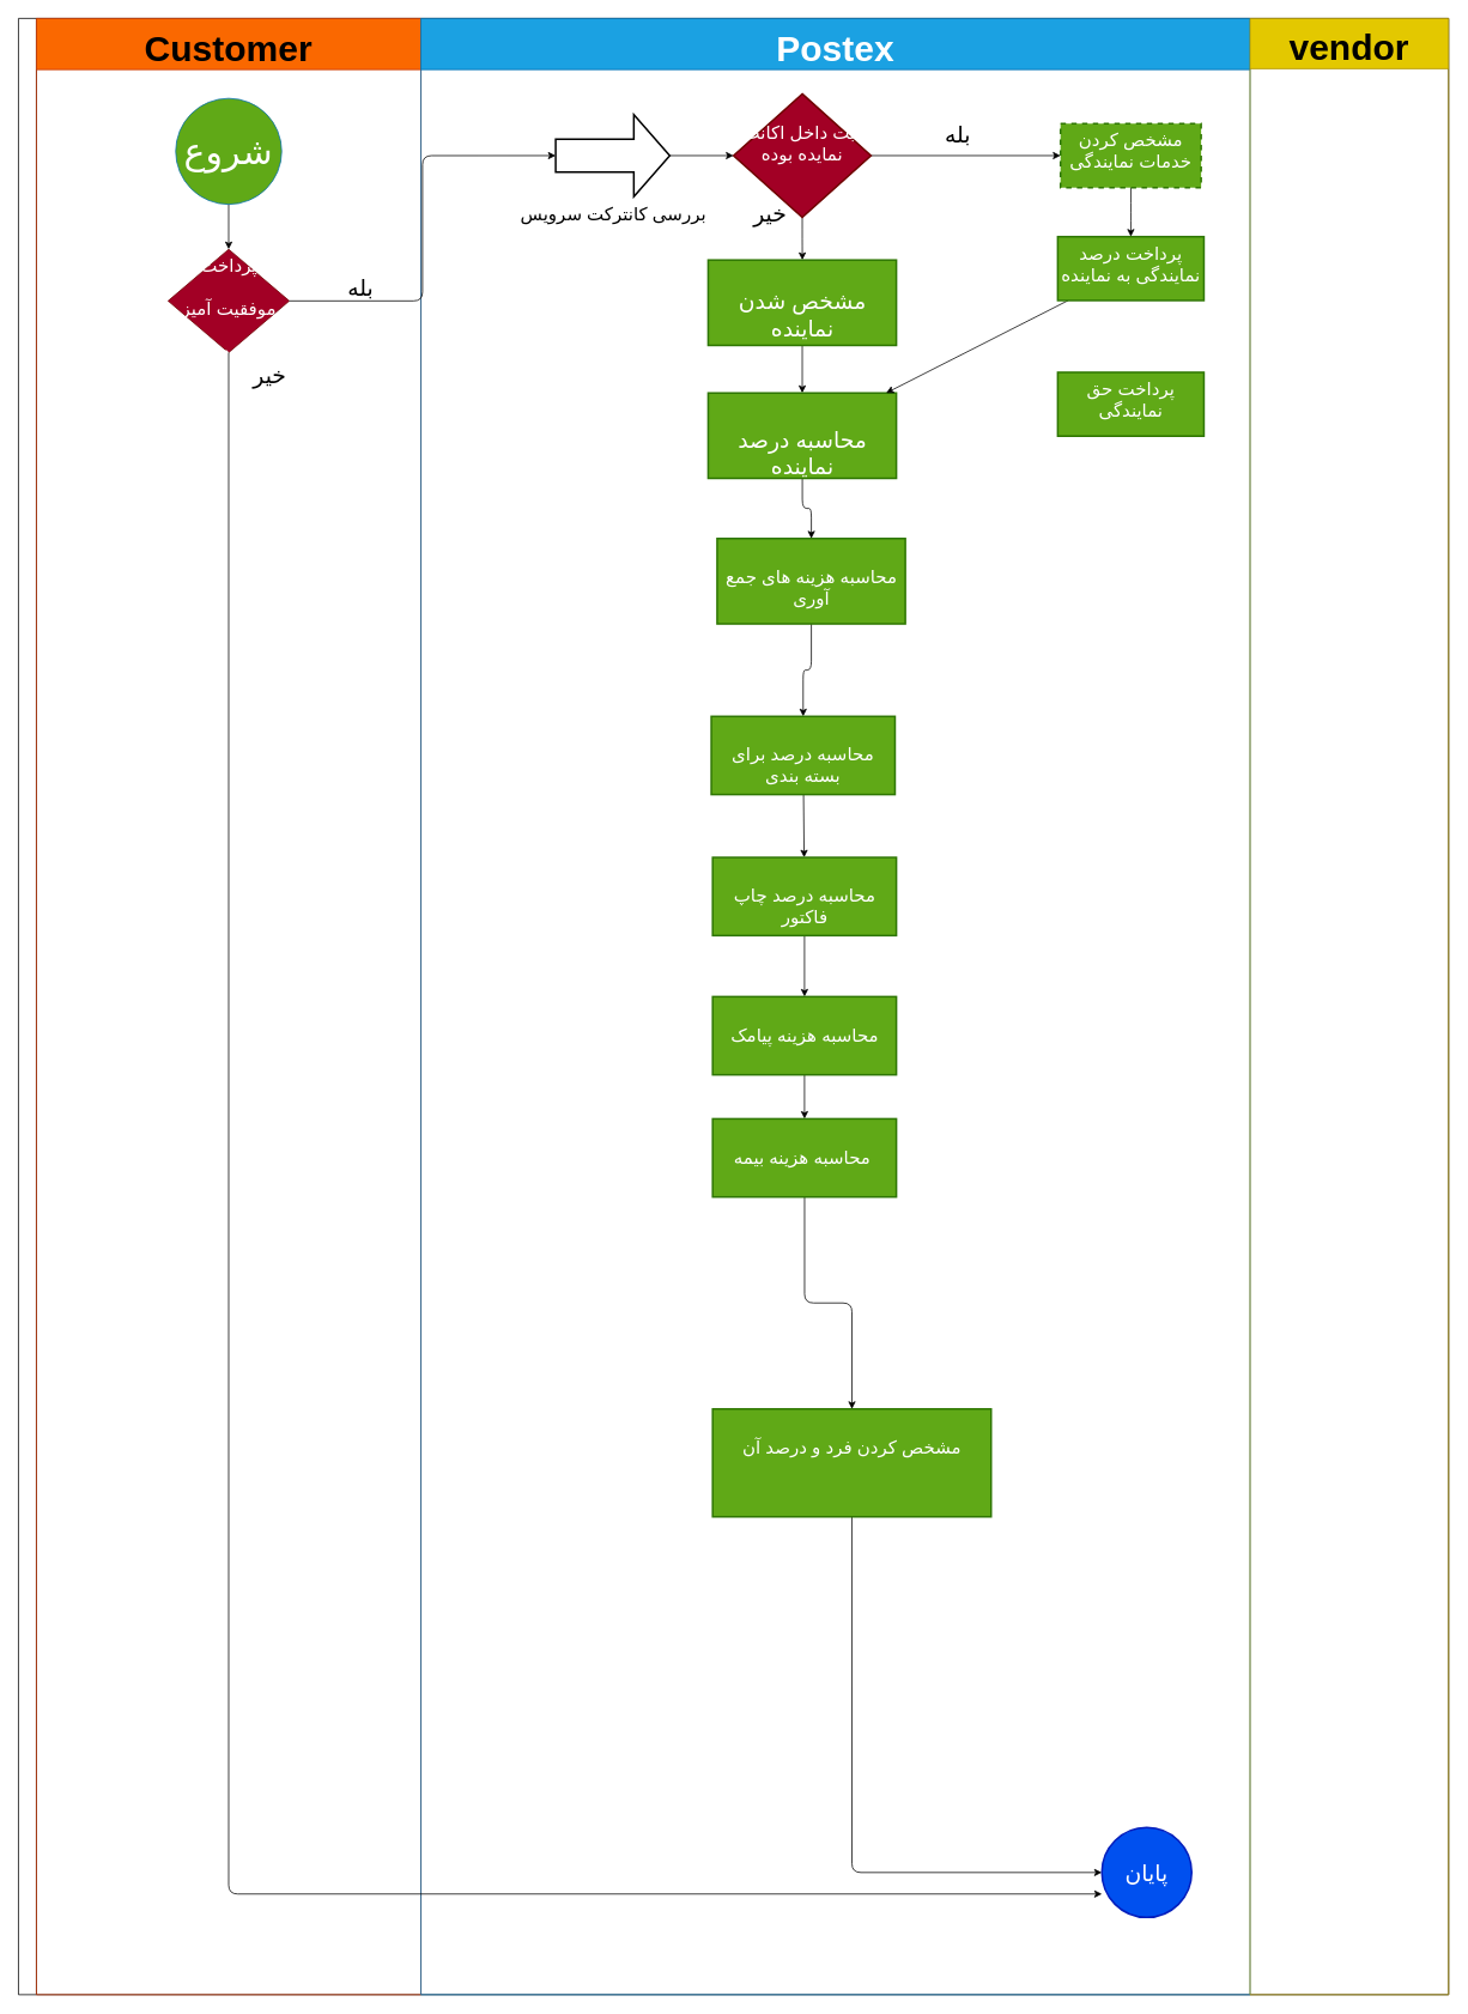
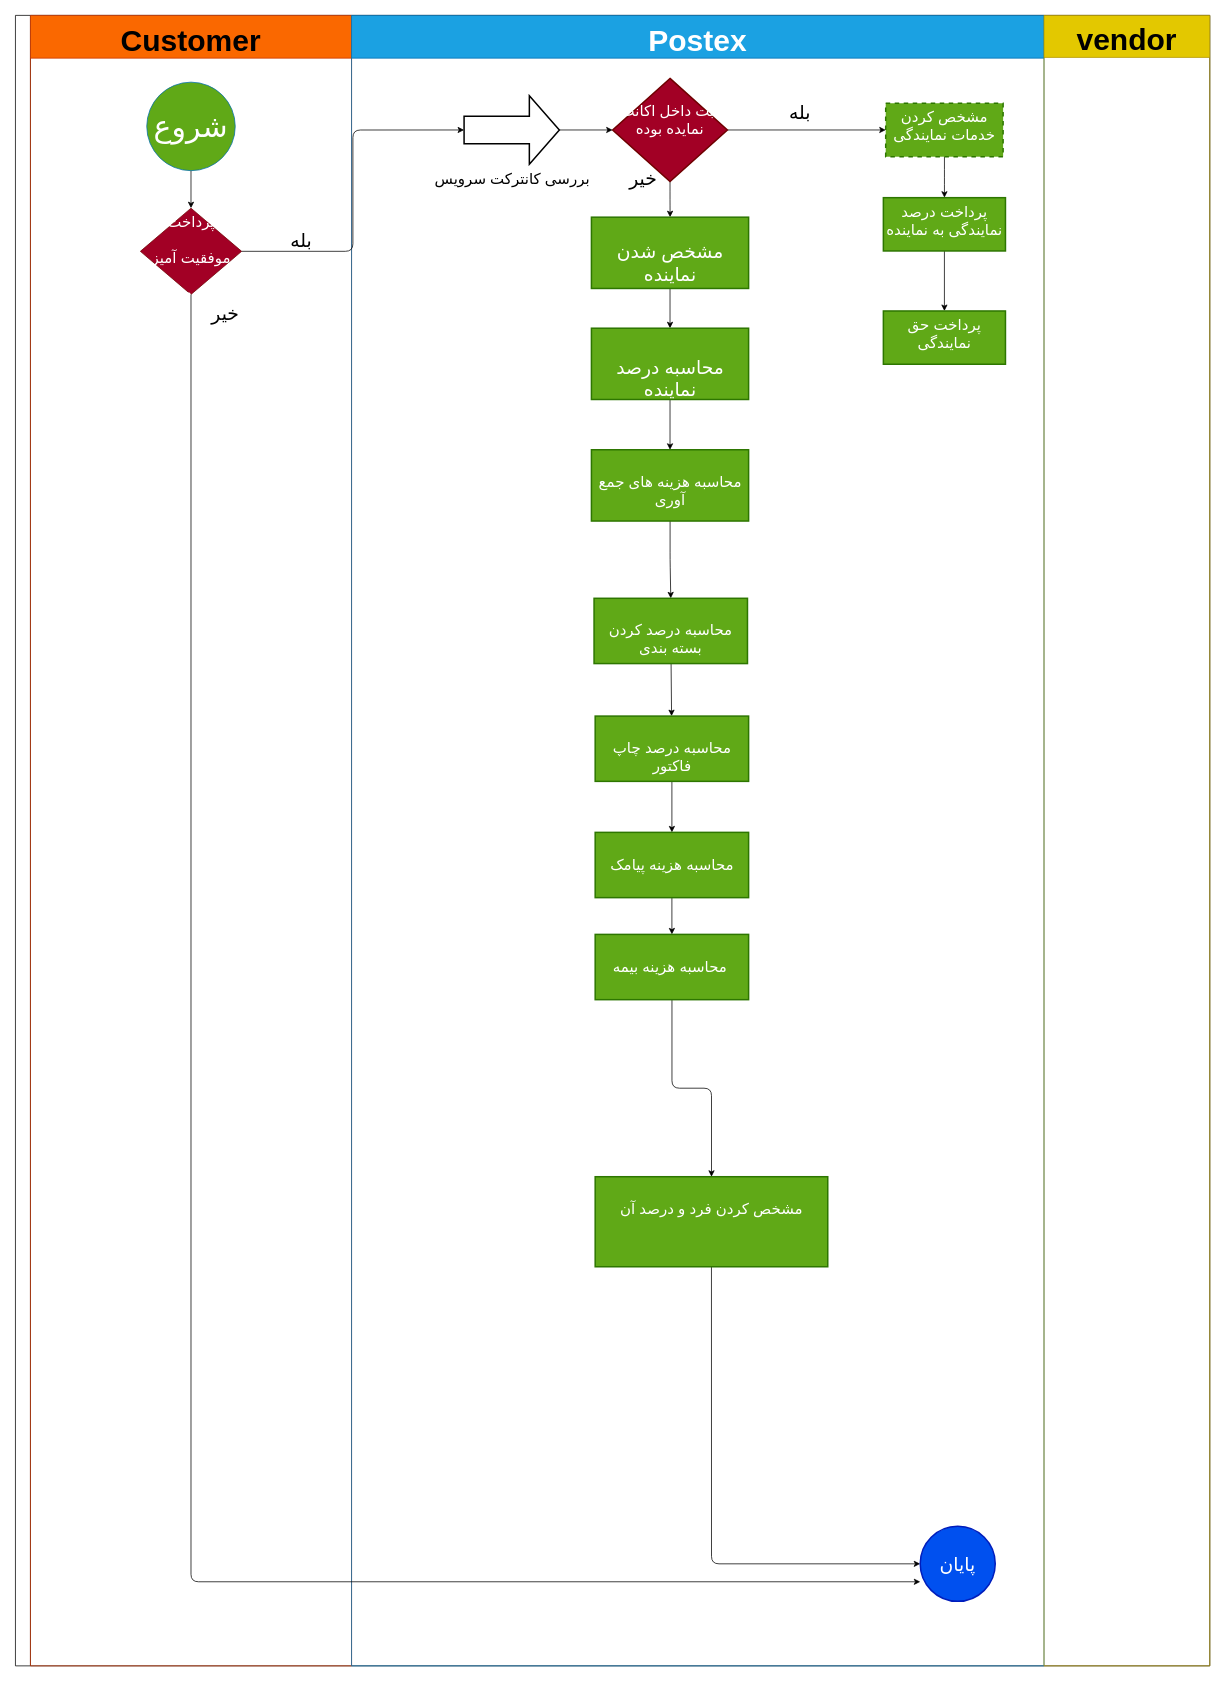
  <mxCell id="0" />
  <mxCell id="1" parent="0" />
  <mxCell id="2" value="" style="swimlane;childLayout=stackLayout;resizeParent=1;resizeParentMax=0;startSize=20;horizontal=0;horizontalStack=1;fontSize=20;" parent="1" vertex="1"><mxGeometry x="20" y="20" width="1592" height="2200" as="geometry" /></mxCell>
  <mxCell id="3" value="Customer" style="swimlane;startSize=57;fontSize=40;fillColor=#fa6800;fontColor=#000000;strokeColor=#C73500;" parent="2" vertex="1"><mxGeometry x="20" width="428" height="2200" as="geometry" /></mxCell>
  <mxCell id="4" value="" style="edgeStyle=orthogonalEdgeStyle;html=1;fontSize=40;" parent="3" source="5" target="6" edge="1"><mxGeometry relative="1" as="geometry" /></mxCell>
  <mxCell id="5" value="شروع" style="ellipse;whiteSpace=wrap;html=1;aspect=fixed;fontSize=40;fillColor=#60a917;fontColor=#ffffff;strokeColor=#006EAF;" parent="3" vertex="1"><mxGeometry x="155" y="89" width="118" height="118" as="geometry" /></mxCell>
  <mxCell id="6" value="&lt;font style=&quot;font-size: 20px&quot;&gt;پرداخت موفقیت آمیز بوده&lt;/font&gt;" style="rhombus;whiteSpace=wrap;html=1;fontSize=40;fillColor=#a20025;strokeColor=#6F0000;fontColor=#ffffff;" parent="3" vertex="1"><mxGeometry x="146.5" y="257" width="135" height="115" as="geometry" /></mxCell>
  <mxCell id="7" value="خیر" style="text;html=1;strokeColor=none;fillColor=none;align=center;verticalAlign=middle;whiteSpace=wrap;rounded=0;fontSize=25;" parent="3" vertex="1"><mxGeometry x="230" y="382" width="60" height="30" as="geometry" /></mxCell>
  <mxCell id="8" value="Postex" style="swimlane;startSize=57;fontSize=40;fillColor=#1ba1e2;fontColor=#ffffff;strokeColor=#006EAF;" parent="2" vertex="1"><mxGeometry x="448" width="923" height="2200" as="geometry" /></mxCell>
  <mxCell id="9" value="" style="edgeStyle=orthogonalEdgeStyle;html=1;fontSize=20;" parent="8" source="10" target="13" edge="1"><mxGeometry relative="1" as="geometry" /></mxCell>
  <mxCell id="10" value="بررسی کانترکت سرویس" style="verticalLabelPosition=bottom;verticalAlign=top;html=1;strokeWidth=2;shape=mxgraph.arrows2.arrow;dy=0.6;dx=40;notch=0;fontSize=20;" parent="8" vertex="1"><mxGeometry x="150" y="107" width="127" height="91.5" as="geometry" /></mxCell>
  <mxCell id="11" value="" style="edgeStyle=orthogonalEdgeStyle;html=1;fontSize=20;" parent="8" source="13" target="15" edge="1"><mxGeometry relative="1" as="geometry" /></mxCell>
  <mxCell id="12" value="" style="edgeStyle=orthogonalEdgeStyle;html=1;fontSize=25;" parent="8" source="13" target="31" edge="1"><mxGeometry relative="1" as="geometry" /></mxCell>
  <mxCell id="13" value="&lt;br&gt;ثبت داخل اکانت نمایده بوده" style="rhombus;whiteSpace=wrap;html=1;fontSize=20;verticalAlign=top;strokeWidth=2;fillColor=#a20025;fontColor=#ffffff;strokeColor=#6F0000;" parent="8" vertex="1"><mxGeometry x="348" y="84" width="153" height="137.5" as="geometry" /></mxCell>
  <mxCell id="14" value="" style="edgeStyle=orthogonalEdgeStyle;html=1;fontSize=25;" parent="8" source="15" target="17" edge="1"><mxGeometry relative="1" as="geometry" /></mxCell>
  <mxCell id="15" value="&lt;br&gt;&lt;font style=&quot;font-size: 25px&quot;&gt;مشخص شدن نماینده&lt;/font&gt;" style="whiteSpace=wrap;html=1;fontSize=20;verticalAlign=top;fillColor=#60a917;strokeColor=#2D7600;fontColor=#ffffff;strokeWidth=2;" parent="8" vertex="1"><mxGeometry x="319.75" y="269" width="209.5" height="95" as="geometry" /></mxCell>
  <mxCell id="16" value="" style="edgeStyle=orthogonalEdgeStyle;html=1;fontSize=25;" parent="8" source="17" target="19" edge="1"><mxGeometry relative="1" as="geometry" /></mxCell>
  <mxCell id="17" value="&lt;font style=&quot;font-size: 25px&quot;&gt;&lt;br&gt;محاسبه درصد نماینده&lt;/font&gt;" style="whiteSpace=wrap;html=1;fontSize=20;verticalAlign=top;fillColor=#60a917;strokeColor=#2D7600;fontColor=#ffffff;strokeWidth=2;" parent="8" vertex="1"><mxGeometry x="319.75" y="417" width="209.5" height="95" as="geometry" /></mxCell>
  <mxCell id="18" value="" style="edgeStyle=orthogonalEdgeStyle;html=1;fontSize=25;entryX=0.5;entryY=0;entryDx=0;entryDy=0;" parent="8" source="19" target="21" edge="1"><mxGeometry relative="1" as="geometry"><mxPoint x="424.3" y="735.045" as="targetPoint" /></mxGeometry></mxCell>
- <mxCell id="19" value="&lt;br&gt;محاسبه هزینه های جمع آوری" style="whiteSpace=wrap;html=1;fontSize=20;verticalAlign=top;fillColor=#60a917;strokeColor=#2D7600;fontColor=#ffffff;strokeWidth=2;" parent="8" vertex="1"><mxGeometry x="329.75" y="579" width="209.5" height="95" as="geometry" /></mxCell>
+ <mxCell id="19" value="&lt;br&gt;محاسبه هزینه های جمع آوری" style="whiteSpace=wrap;html=1;fontSize=20;verticalAlign=top;fillColor=#60a917;strokeColor=#2D7600;fontColor=#ffffff;strokeWidth=2;" parent="8" vertex="1"><mxGeometry x="319.75" y="579" width="209.5" height="95" as="geometry" /></mxCell>
  <mxCell id="20" value="" style="edgeStyle=none;html=1;" edge="1" parent="8" source="21" target="36"><mxGeometry relative="1" as="geometry" /></mxCell>
- <mxCell id="21" value="&lt;br&gt;محاسبه درصد برای بسته بندی" style="whiteSpace=wrap;html=1;fontSize=20;verticalAlign=top;fillColor=#60a917;strokeColor=#2D7600;fontColor=#ffffff;strokeWidth=2;" parent="8" vertex="1"><mxGeometry x="323.25" y="777" width="204.5" height="87" as="geometry" /></mxCell>
+ <mxCell id="21" value="&lt;br&gt;محاسبه درصد کردن بسته بندی" style="whiteSpace=wrap;html=1;fontSize=20;verticalAlign=top;fillColor=#60a917;strokeColor=#2D7600;fontColor=#ffffff;strokeWidth=2;" parent="8" vertex="1"><mxGeometry x="323.25" y="777" width="204.5" height="87" as="geometry" /></mxCell>
  <mxCell id="22" value="" style="edgeStyle=orthogonalEdgeStyle;html=1;fontSize=25;" parent="8" source="36" target="24" edge="1"><mxGeometry relative="1" as="geometry" /></mxCell>
  <mxCell id="23" value="" style="edgeStyle=orthogonalEdgeStyle;html=1;fontSize=25;" parent="8" source="24" target="26" edge="1"><mxGeometry relative="1" as="geometry" /></mxCell>
  <mxCell id="24" value="&lt;br&gt;محاسبه هزینه پیامک" style="whiteSpace=wrap;html=1;fontSize=20;verticalAlign=top;fillColor=#60a917;strokeColor=#2D7600;fontColor=#ffffff;strokeWidth=2;" parent="8" vertex="1"><mxGeometry x="324.75" y="1089" width="204.5" height="87" as="geometry" /></mxCell>
  <mxCell id="25" value="" style="edgeStyle=orthogonalEdgeStyle;html=1;fontSize=25;" parent="8" source="26" target="28" edge="1"><mxGeometry relative="1" as="geometry"><mxPoint x="419" y="1627" as="targetPoint" /></mxGeometry></mxCell>
  <mxCell id="26" value="&lt;br&gt;محاسبه هزینه بیمه&amp;nbsp;" style="whiteSpace=wrap;html=1;fontSize=20;verticalAlign=top;fillColor=#60a917;strokeColor=#2D7600;fontColor=#ffffff;strokeWidth=2;" parent="8" vertex="1"><mxGeometry x="324.75" y="1225" width="204.5" height="87" as="geometry" /></mxCell>
  <mxCell id="27" style="edgeStyle=orthogonalEdgeStyle;html=1;exitX=0.5;exitY=1;exitDx=0;exitDy=0;entryX=0;entryY=0.5;entryDx=0;entryDy=0;entryPerimeter=0;fontSize=25;" parent="8" source="28" target="29" edge="1"><mxGeometry relative="1" as="geometry" /></mxCell>
  <mxCell id="28" value="&lt;br&gt;مشخص کردن فرد و درصد آن" style="whiteSpace=wrap;html=1;fontSize=20;verticalAlign=top;fillColor=#60a917;strokeColor=#2D7600;fontColor=#ffffff;strokeWidth=2;" parent="8" vertex="1"><mxGeometry x="324.75" y="1548" width="310" height="120" as="geometry" /></mxCell>
  <mxCell id="29" value="پایان" style="strokeWidth=2;html=1;shape=mxgraph.flowchart.start_2;whiteSpace=wrap;fontSize=25;fillColor=#0050ef;fontColor=#ffffff;strokeColor=#001DBC;" parent="8" vertex="1"><mxGeometry x="758" y="2014" width="100" height="100" as="geometry" /></mxCell>
  <mxCell id="30" value="" style="edgeStyle=orthogonalEdgeStyle;html=1;fontSize=25;" parent="8" source="31" target="34" edge="1"><mxGeometry relative="1" as="geometry" /></mxCell>
  <mxCell id="31" value="مشخص کردن خدمات نمایندگی" style="whiteSpace=wrap;html=1;fontSize=20;verticalAlign=top;fillColor=#60a917;strokeColor=#2D7600;fontColor=#ffffff;strokeWidth=2;dashed=1;" parent="8" vertex="1"><mxGeometry x="712" y="117.13" width="156.5" height="71.25" as="geometry" /></mxCell>
  <mxCell id="32" value="بله" style="text;html=1;strokeColor=none;fillColor=none;align=center;verticalAlign=middle;whiteSpace=wrap;rounded=0;fontSize=25;" parent="8" vertex="1"><mxGeometry x="568" y="113" width="60" height="30" as="geometry" /></mxCell>
- <mxCell id="33" value="" style="edgeStyle=none;html=1;" parent="8" source="34" target="17" edge="1"><mxGeometry relative="1" as="geometry" /></mxCell>
+ <mxCell id="33" value="" style="edgeStyle=none;html=1;" parent="8" source="34" target="35" edge="1"><mxGeometry relative="1" as="geometry" /></mxCell>
  <mxCell id="34" value="پرداخت درصد نمایندگی به نماینده" style="whiteSpace=wrap;html=1;fontSize=20;verticalAlign=top;fillColor=#60a917;strokeColor=#2D7600;fontColor=#ffffff;strokeWidth=2;" parent="8" vertex="1"><mxGeometry x="708.88" y="243" width="162.75" height="71.01" as="geometry" /></mxCell>
  <mxCell id="35" value="پرداخت حق نمایندگی" style="whiteSpace=wrap;html=1;fontSize=20;verticalAlign=top;fillColor=#60a917;strokeColor=#2D7600;fontColor=#ffffff;strokeWidth=2;" parent="8" vertex="1"><mxGeometry x="708.88" y="394.01" width="162.75" height="71.01" as="geometry" /></mxCell>
  <mxCell id="36" value="&lt;br&gt;محاسبه درصد چاپ فاکتور" style="whiteSpace=wrap;html=1;fontSize=20;verticalAlign=top;fillColor=#60a917;strokeColor=#2D7600;fontColor=#ffffff;strokeWidth=2;" parent="8" vertex="1"><mxGeometry x="324.75" y="934" width="204.5" height="87" as="geometry" /></mxCell>
  <mxCell id="37" value="vendor" style="swimlane;startSize=56;fontSize=40;fillColor=#e3c800;fontColor=#000000;strokeColor=#B09500;" parent="2" vertex="1"><mxGeometry x="1371" width="221" height="2200" as="geometry" /></mxCell>
  <mxCell id="38" value="" style="edgeStyle=orthogonalEdgeStyle;html=1;fontSize=20;entryX=0;entryY=0.5;entryDx=0;entryDy=0;entryPerimeter=0;" parent="2" source="6" target="10" edge="1"><mxGeometry relative="1" as="geometry"><mxPoint x="703" y="314.571" as="targetPoint" /></mxGeometry></mxCell>
  <mxCell id="39" style="edgeStyle=orthogonalEdgeStyle;html=1;exitX=0.5;exitY=1;exitDx=0;exitDy=0;entryX=0.001;entryY=0.739;entryDx=0;entryDy=0;entryPerimeter=0;fontSize=25;" parent="2" source="6" target="29" edge="1"><mxGeometry relative="1" as="geometry" /></mxCell>
  <mxCell id="40" value="خیر" style="text;html=1;strokeColor=none;fillColor=none;align=center;verticalAlign=middle;whiteSpace=wrap;rounded=0;fontSize=25;" parent="1" vertex="1"><mxGeometry x="827" y="222" width="60" height="30" as="geometry" /></mxCell>
  <mxCell id="41" value="بله" style="text;html=1;strokeColor=none;fillColor=none;align=center;verticalAlign=middle;whiteSpace=wrap;rounded=0;fontSize=25;" parent="1" vertex="1"><mxGeometry x="371" y="304" width="60" height="30" as="geometry" /></mxCell>
